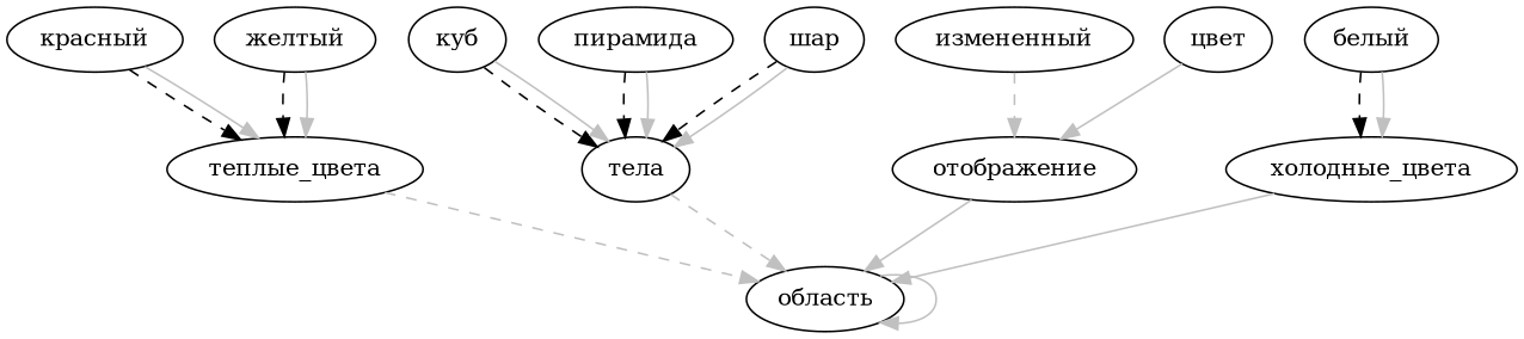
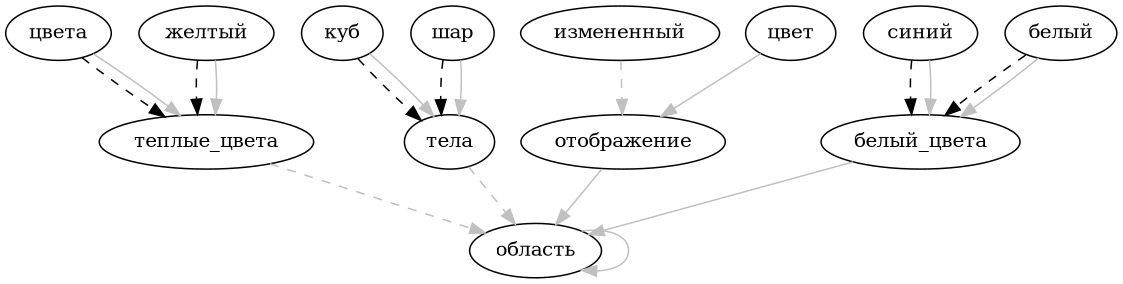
  digraph {
    node [fontsize=13]
    edge [color=grey]
-   "холодные_цвета"
+   "холодные_цвета" [label="белый_цвета"]
    "область"
    "теплые_цвета"
    "куб"
    "тела"
-   "пирамида"
    "шар"
-   "красный"
+   "красный" [label="цвета"]
    "желтый"
+   "синий"
    "белый"
    "измененный"
    "отображениe"
    "цвет"
    "холодные_цвета" -> "область"
    "область" -> "область"
    "теплые_цвета" -> "область" [style=dashed]
    "куб" -> "тела" [style=dashed color=""]
    "куб" -> "тела"
    "тела" -> "область" [style=dashed]
-   "пирамида" -> "тела" [style=dashed color=""]
-   "пирамида" -> "тела"
    "шар" -> "тела" [style=dashed color=""]
    "шар" -> "тела"
    "красный" -> "теплые_цвета" [style=dashed color=""]
    "красный" -> "теплые_цвета"
    "желтый" -> "теплые_цвета" [style=dashed color=""]
    "желтый" -> "теплые_цвета"
+   "синий" -> "холодные_цвета" [style=dashed color=""]
+   "синий" -> "холодные_цвета"
    "белый" -> "холодные_цвета" [style=dashed color=""]
    "белый" -> "холодные_цвета"
    "измененный" -> "отображениe" [style=dashed]
    "отображениe" -> "область"
    "цвет" -> "отображениe"
  }
